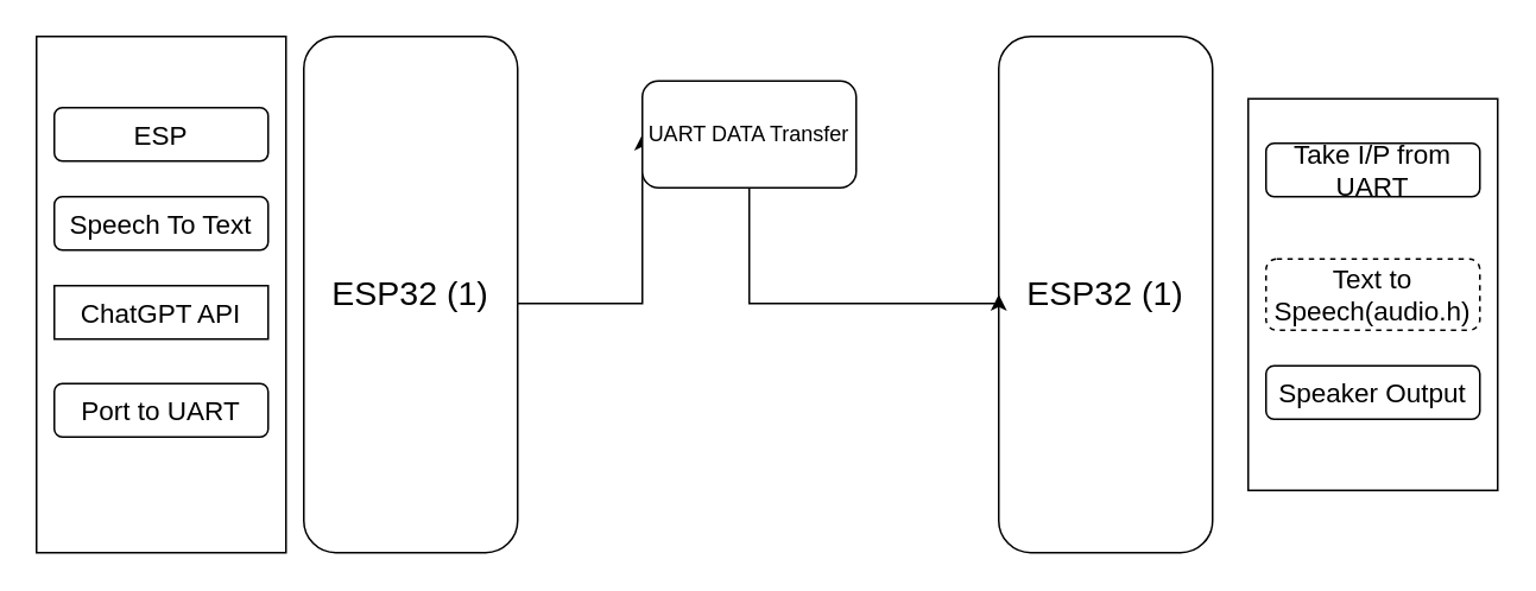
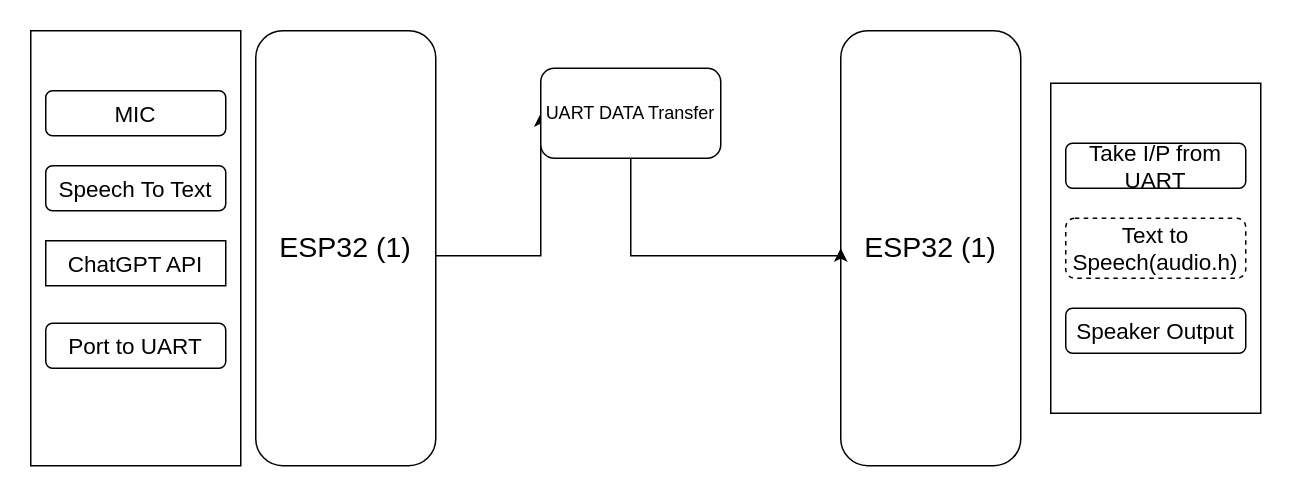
  <mxCell id="0" />
  <mxCell id="1" parent="0" />
  <mxCell id="2" value="" style="rounded=0;whiteSpace=wrap;html=1;" vertex="1" parent="1"><mxGeometry y="20" width="140" height="290" as="geometry" x="20" /></mxCell>
  <mxCell id="3" style="edgeStyle=orthogonalEdgeStyle;rounded=0;orthogonalLoop=1;jettySize=auto;html=1;entryX=0;entryY=0.5;entryDx=0;entryDy=0;" edge="1" parent="1" source="4" target="7"><mxGeometry relative="1" as="geometry"><Array as="points"><mxPoint x="310" y="170" /><mxPoint x="310" y="170" /></Array></mxGeometry></mxCell>
  <mxCell id="4" value="&lt;font style=&quot;font-size: 19px;&quot;&gt;ESP32 (1)&lt;/font&gt;" style="rounded=1;whiteSpace=wrap;html=1;" vertex="1" parent="1"><mxGeometry x="170" y="20" width="120" height="290" as="geometry" /></mxCell>
  <mxCell id="5" value="&lt;font style=&quot;font-size: 19px;&quot;&gt;ESP32 (1)&lt;/font&gt;" style="rounded=1;whiteSpace=wrap;html=1;" vertex="1" parent="1"><mxGeometry x="560" y="20" width="120" height="290" as="geometry" /></mxCell>
  <mxCell id="6" style="edgeStyle=orthogonalEdgeStyle;rounded=0;orthogonalLoop=1;jettySize=auto;html=1;entryX=0;entryY=0.5;entryDx=0;entryDy=0;" edge="1" parent="1" source="7" target="5"><mxGeometry relative="1" as="geometry"><Array as="points"><mxPoint x="560" y="170" /></Array></mxGeometry></mxCell>
  <mxCell id="7" value="UART DATA Transfer" style="rounded=1;whiteSpace=wrap;html=1;" vertex="1" parent="1"><mxGeometry x="360" y="45" width="120" height="60" as="geometry" /></mxCell>
- <mxCell id="8" value="&lt;font style=&quot;font-size: 15px;&quot;&gt;ESP&lt;/font&gt;" style="rounded=1;whiteSpace=wrap;html=1;" vertex="1" parent="1"><mxGeometry x="30" y="60" width="120" height="30" as="geometry" /></mxCell>
+ <mxCell id="8" value="&lt;font style=&quot;font-size: 15px;&quot;&gt;MIC&lt;/font&gt;" style="rounded=1;whiteSpace=wrap;html=1;" vertex="1" parent="1"><mxGeometry x="30" y="60" width="120" height="30" as="geometry" /></mxCell>
  <mxCell id="9" value="&lt;span style=&quot;font-size: 15px;&quot;&gt;Speech To Text&lt;/span&gt;" style="rounded=1;whiteSpace=wrap;html=1;" vertex="1" parent="1"><mxGeometry x="30" y="110" width="120" height="30" as="geometry" /></mxCell>
  <mxCell id="10" value="&lt;span style=&quot;font-size: 15px;&quot;&gt;ChatGPT API&lt;/span&gt;" style="whiteSpace=wrap;html=1;rounded=0;" vertex="1" parent="1"><mxGeometry x="30" y="160" width="120" height="30" as="geometry" /></mxCell>
  <mxCell id="11" value="&lt;span style=&quot;font-size: 15px;&quot;&gt;Port to UART&lt;/span&gt;" style="rounded=1;whiteSpace=wrap;html=1;" vertex="1" parent="1"><mxGeometry x="30" y="215" width="120" height="30" as="geometry" /></mxCell>
  <mxCell id="12" value="" style="rounded=0;whiteSpace=wrap;html=1;" vertex="1" parent="1"><mxGeometry x="700" y="55" width="140" height="220" as="geometry" /></mxCell>
- <mxCell id="13" value="&lt;span style=&quot;font-size: 15px;&quot;&gt;Take I/P from UART&lt;/span&gt;" style="rounded=1;whiteSpace=wrap;html=1;" vertex="1" parent="1"><mxGeometry x="710" y="80" width="120" height="30" as="geometry" /></mxCell>
+ <mxCell id="13" value="&lt;span style=&quot;font-size: 15px;&quot;&gt;Take I/P from UART&lt;/span&gt;" style="rounded=1;whiteSpace=wrap;html=1;" vertex="1" parent="1"><mxGeometry x="710" y="95" width="120" height="30" as="geometry" /></mxCell>
  <mxCell id="14" value="&lt;span style=&quot;font-size: 15px;&quot;&gt;Text to Speech(audio.h)&lt;/span&gt;" style="rounded=1;whiteSpace=wrap;html=1;dashed=1;" vertex="1" parent="1"><mxGeometry x="710" y="145" width="120" height="40" as="geometry" /></mxCell>
  <mxCell id="15" value="&lt;span style=&quot;font-size: 15px;&quot;&gt;Speaker Output&lt;/span&gt;" style="rounded=1;whiteSpace=wrap;html=1;" vertex="1" parent="1"><mxGeometry x="710" y="205" width="120" height="30" as="geometry" /></mxCell>
